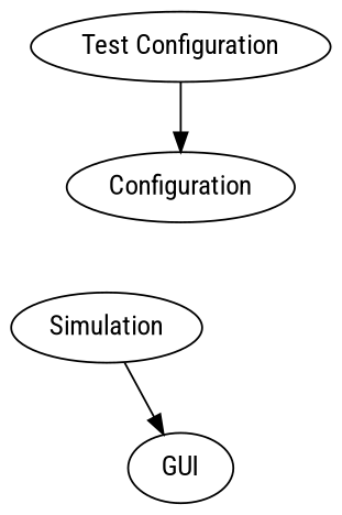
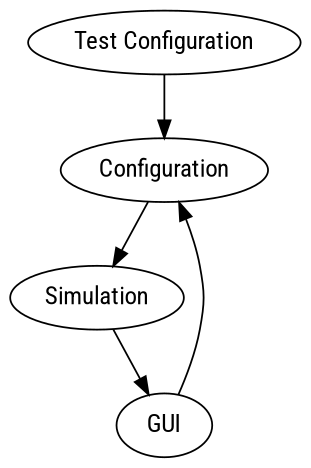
  digraph {
    fontname="Roboto Condensed"
    node [fontname="Roboto Condensed"]
    edge [fontname="Roboto Condensed"]
    Configuration
    Simulation
    GUI
    n4 [label="Test Configuration"]
+   Configuration -> Simulation
    Simulation -> GUI
+   GUI -> Configuration
    n4 -> Configuration
  }
